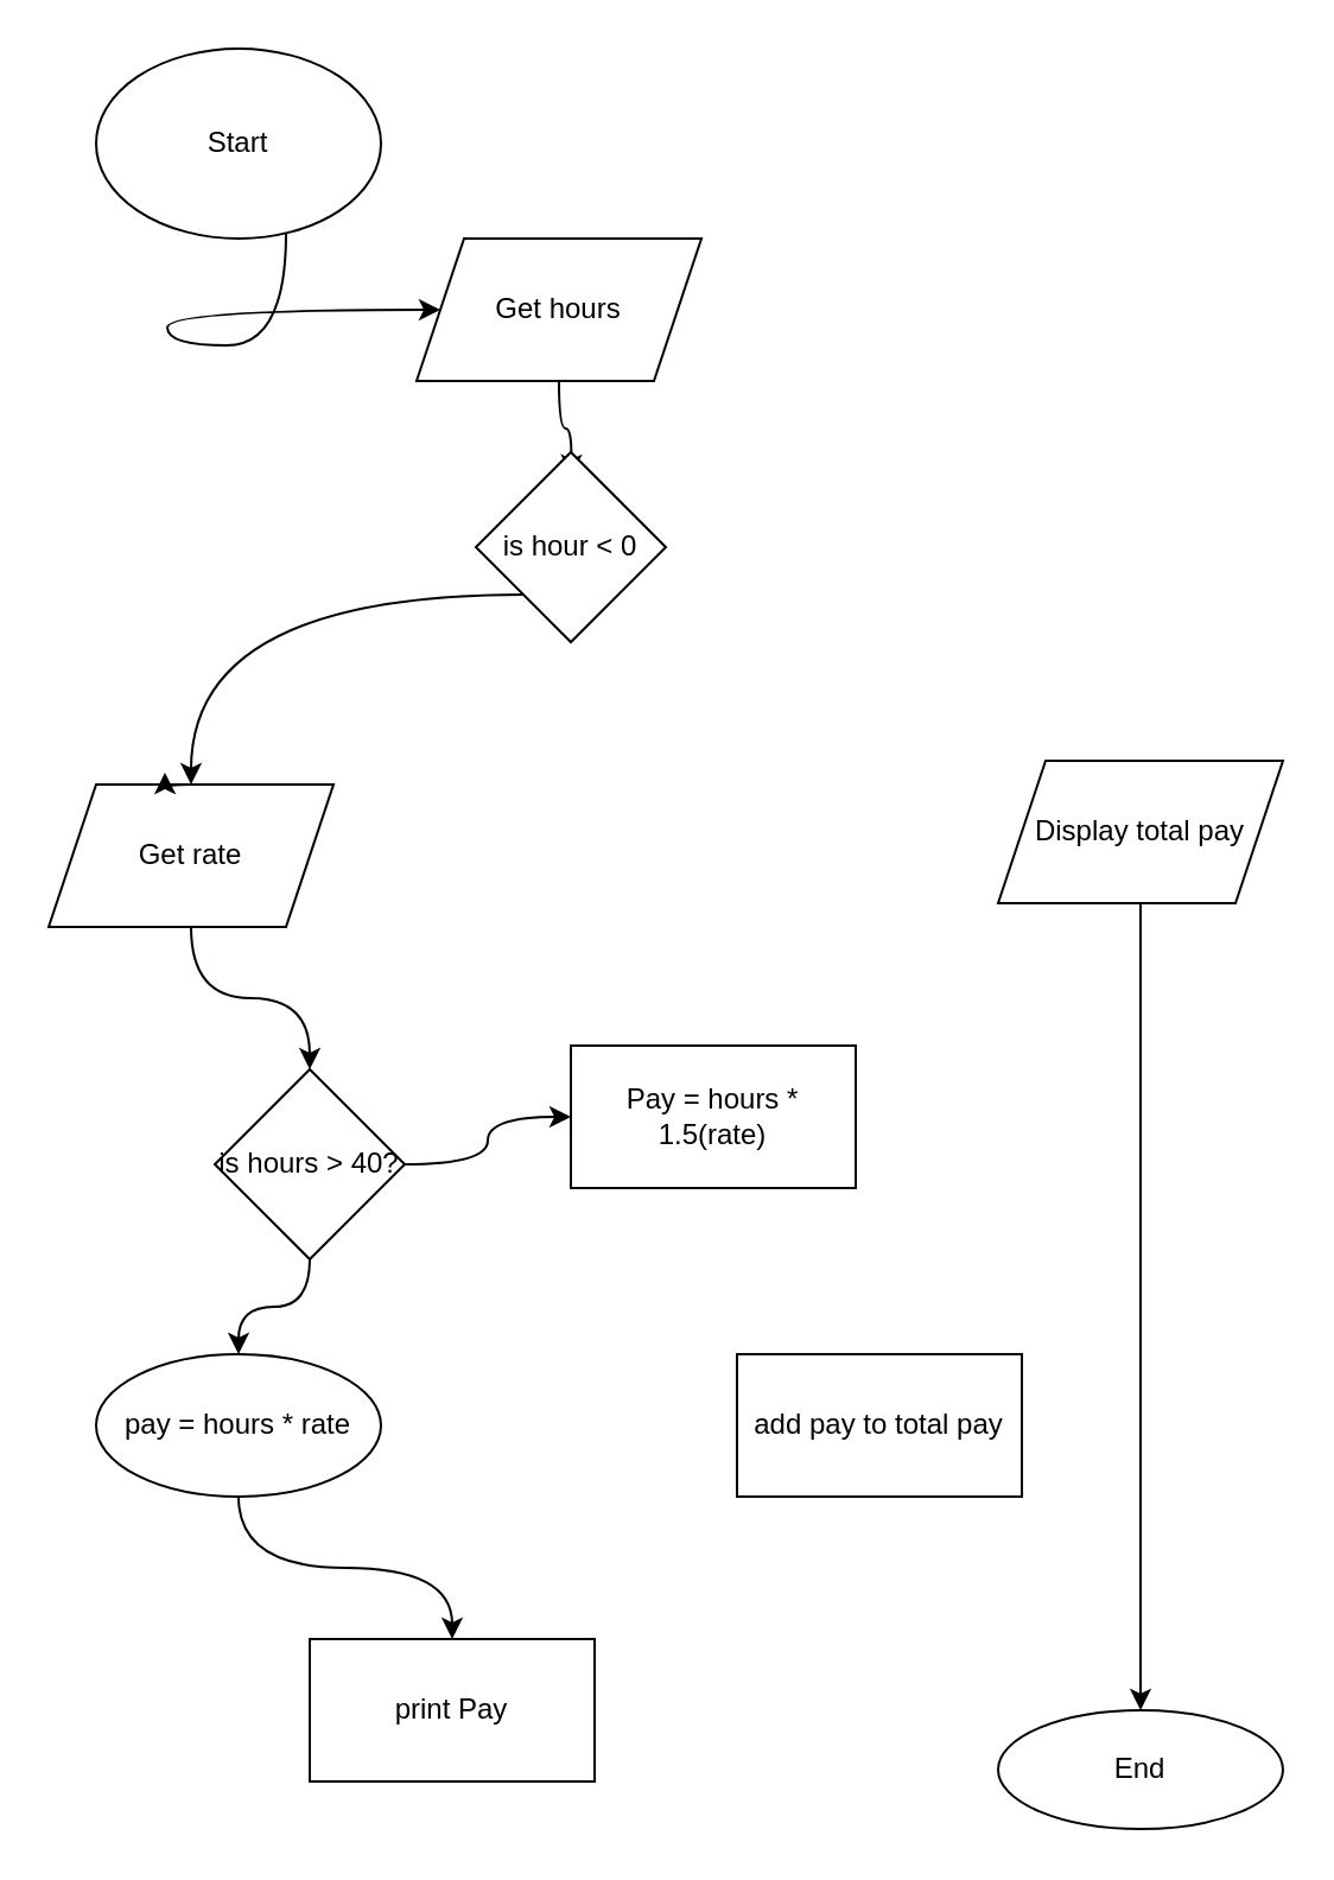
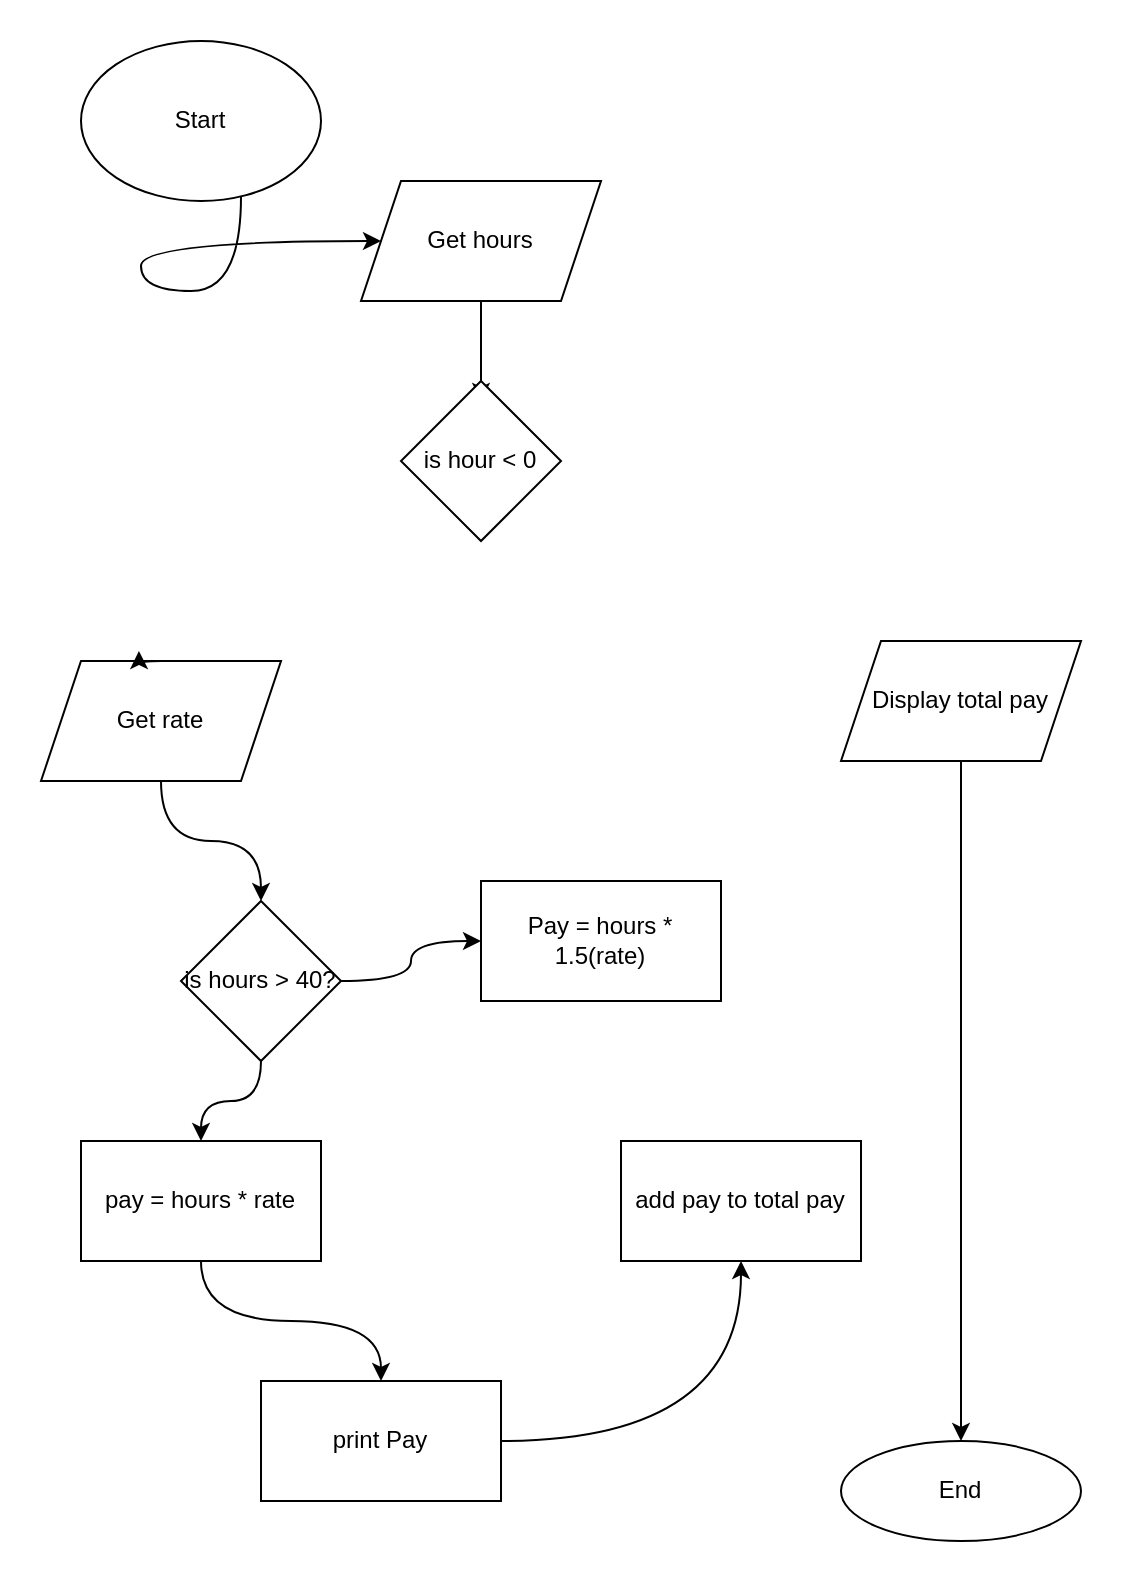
  <mxCell id="0" />
  <mxCell id="1" parent="0" />
  <mxCell id="2" value="" style="edgeStyle=orthogonalEdgeStyle;orthogonalLoop=1;jettySize=auto;html=1;curved=1;" edge="1" parent="1" source="3" target="6"><mxGeometry relative="1" as="geometry"><Array as="points"><mxPoint x="120" y="145" /><mxPoint x="70" y="145" /></Array></mxGeometry></mxCell>
  <mxCell id="3" value="Start" style="ellipse;whiteSpace=wrap;html=1;" vertex="1" parent="1"><mxGeometry x="40" y="20" width="120" height="80" as="geometry" /></mxCell>
  <mxCell id="4" value="End" style="ellipse;whiteSpace=wrap;html=1;" vertex="1" parent="1"><mxGeometry x="420" y="720" width="120" height="50" as="geometry" /></mxCell>
  <mxCell id="5" style="edgeStyle=orthogonalEdgeStyle;curved=1;orthogonalLoop=1;jettySize=auto;html=1;" edge="1" parent="1" source="6"><mxGeometry relative="1" as="geometry"><mxPoint x="240" y="200" as="targetPoint" /></mxGeometry></mxCell>
- <mxCell id="6" value="Get hours" style="shape=parallelogram;perimeter=parallelogramPerimeter;whiteSpace=wrap;html=1;fixedSize=1;" vertex="1" parent="1"><mxGeometry x="175" y="100" width="120" height="60" as="geometry" /></mxCell>
+ <mxCell id="6" value="Get hours" style="shape=parallelogram;perimeter=parallelogramPerimeter;whiteSpace=wrap;html=1;fixedSize=1;" vertex="1" parent="1"><mxGeometry x="180" y="90" width="120" height="60" as="geometry" /></mxCell>
  <mxCell id="7" value="Get rate" style="shape=parallelogram;perimeter=parallelogramPerimeter;whiteSpace=wrap;html=1;fixedSize=1;" vertex="1" parent="1"><mxGeometry x="20" y="330" width="120" height="60" as="geometry" /></mxCell>
  <mxCell id="8" value="" style="edgeStyle=orthogonalEdgeStyle;curved=1;orthogonalLoop=1;jettySize=auto;html=1;exitX=0.5;exitY=1;exitDx=0;exitDy=0;" edge="1" parent="1" source="7" target="19"><mxGeometry relative="1" as="geometry"><mxPoint x="130" y="410" as="sourcePoint" /></mxGeometry></mxCell>
  <mxCell id="9" value="" style="edgeStyle=orthogonalEdgeStyle;orthogonalLoop=1;jettySize=auto;html=1;curved=1;" edge="1" parent="1" source="10" target="12"><mxGeometry relative="1" as="geometry" /></mxCell>
- <mxCell id="10" value="pay = hours * rate" style="ellipse;whiteSpace=wrap;html=1;" vertex="1" parent="1"><mxGeometry x="40" y="570" width="120" height="60" as="geometry" /></mxCell>
+ <mxCell id="10" value="pay = hours * rate" style="whiteSpace=wrap;html=1;" vertex="1" parent="1"><mxGeometry x="40" y="570" width="120" height="60" as="geometry" /></mxCell>
+ <mxCell id="11" value="" style="edgeStyle=orthogonalEdgeStyle;curved=1;orthogonalLoop=1;jettySize=auto;html=1;" edge="1" parent="1" source="12" target="21"><mxGeometry relative="1" as="geometry" /></mxCell>
  <mxCell id="12" value="print Pay" style="whiteSpace=wrap;html=1;" vertex="1" parent="1"><mxGeometry x="130" y="690" width="120" height="60" as="geometry" /></mxCell>
- <mxCell id="13" style="edgeStyle=orthogonalEdgeStyle;curved=1;orthogonalLoop=1;jettySize=auto;html=1;exitX=0;exitY=1;exitDx=0;exitDy=0;entryX=0.5;entryY=0;entryDx=0;entryDy=0;" edge="1" parent="1" source="14" target="7"><mxGeometry relative="1" as="geometry"><mxPoint x="130" y="320" as="targetPoint" /></mxGeometry></mxCell>
  <mxCell id="14" value="is hour &amp;lt; 0" style="rhombus;whiteSpace=wrap;html=1;" vertex="1" parent="1"><mxGeometry x="200" y="190" width="80" height="80" as="geometry" /></mxCell>
  <mxCell id="15" style="edgeStyle=orthogonalEdgeStyle;curved=1;orthogonalLoop=1;jettySize=auto;html=1;" edge="1" parent="1" source="16" target="4"><mxGeometry relative="1" as="geometry" /></mxCell>
  <mxCell id="16" value="Display total pay" style="shape=parallelogram;perimeter=parallelogramPerimeter;whiteSpace=wrap;html=1;fixedSize=1;" vertex="1" parent="1"><mxGeometry x="420" y="320" width="120" height="60" as="geometry" /></mxCell>
  <mxCell id="17" style="edgeStyle=orthogonalEdgeStyle;curved=1;orthogonalLoop=1;jettySize=auto;html=1;exitX=0.5;exitY=1;exitDx=0;exitDy=0;entryX=0.5;entryY=0;entryDx=0;entryDy=0;" edge="1" parent="1" source="19" target="10"><mxGeometry relative="1" as="geometry" /></mxCell>
  <mxCell id="18" value="" style="edgeStyle=orthogonalEdgeStyle;curved=1;orthogonalLoop=1;jettySize=auto;html=1;" edge="1" parent="1" source="19" target="22"><mxGeometry relative="1" as="geometry" /></mxCell>
  <mxCell id="19" value="is hours &amp;gt; 40?" style="rhombus;whiteSpace=wrap;html=1;" vertex="1" parent="1"><mxGeometry x="90" y="450" width="80" height="80" as="geometry" /></mxCell>
  <mxCell id="20" style="edgeStyle=orthogonalEdgeStyle;curved=1;orthogonalLoop=1;jettySize=auto;html=1;exitX=0.5;exitY=0;exitDx=0;exitDy=0;entryX=0.408;entryY=-0.083;entryDx=0;entryDy=0;entryPerimeter=0;" edge="1" parent="1" source="7" target="7"><mxGeometry relative="1" as="geometry" /></mxCell>
  <mxCell id="21" value="add pay to total pay" style="whiteSpace=wrap;html=1;" vertex="1" parent="1"><mxGeometry x="310" y="570" width="120" height="60" as="geometry" /></mxCell>
  <mxCell id="22" value="Pay = hours * 1.5(rate)" style="whiteSpace=wrap;html=1;" vertex="1" parent="1"><mxGeometry x="240" y="440" width="120" height="60" as="geometry" /></mxCell>
